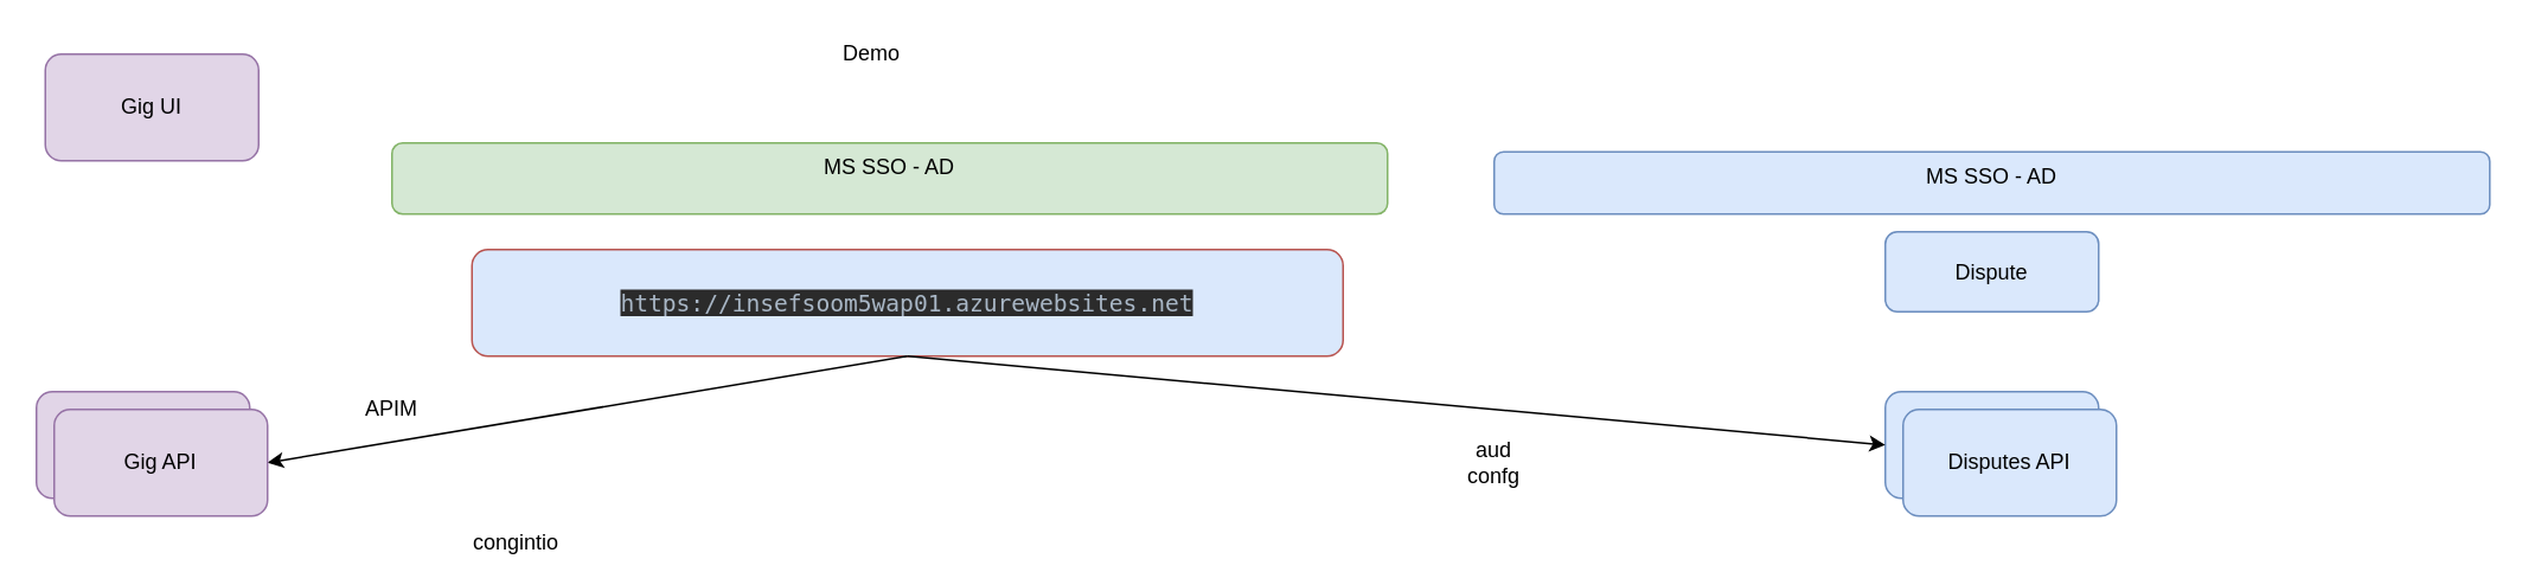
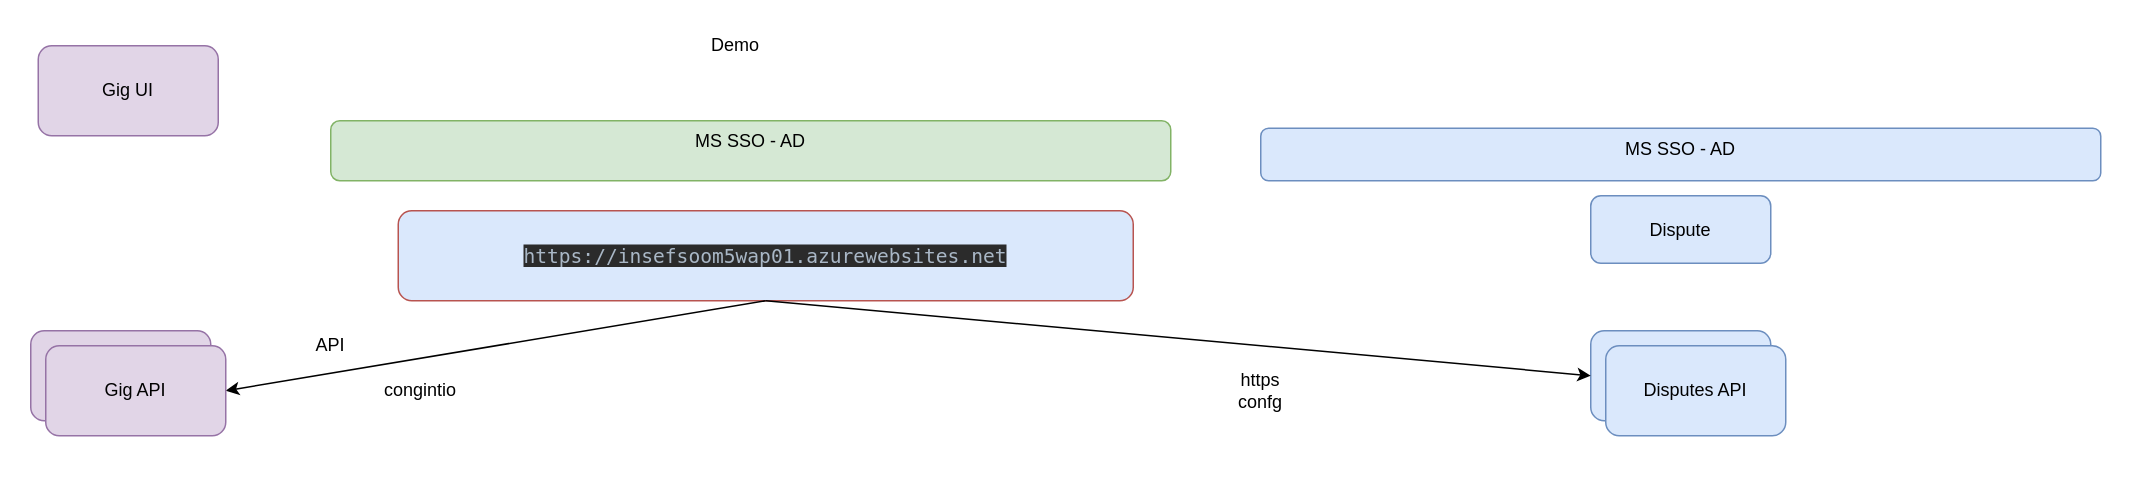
  <mxCell id="0" />
  <mxCell id="1" parent="0" />
  <mxCell id="2" value="MS SSO - AD" style="rounded=1;whiteSpace=wrap;html=1;verticalAlign=top;fillColor=#dae8fc;strokeColor=#6c8ebf;" vertex="1" parent="1"><mxGeometry x="840" y="85" width="560" height="35" as="geometry" /></mxCell>
  <mxCell id="3" value="MS SSO - AD" style="rounded=1;whiteSpace=wrap;html=1;verticalAlign=top;fillColor=#d5e8d4;strokeColor=#82b366;" vertex="1" parent="1"><mxGeometry x="220" y="80" width="560" height="40" as="geometry" /></mxCell>
  <mxCell id="4" value="Gig API" style="rounded=1;whiteSpace=wrap;html=1;fillColor=#e1d5e7;strokeColor=#9673a6;" vertex="1" parent="1"><mxGeometry x="20" y="220" width="120" height="60" as="geometry" /></mxCell>
  <mxCell id="5" value="Disputes API" style="rounded=1;whiteSpace=wrap;html=1;fillColor=#dae8fc;strokeColor=#6c8ebf;" vertex="1" parent="1"><mxGeometry x="1060" y="220" width="120" height="60" as="geometry" /></mxCell>
  <mxCell id="6" value="&lt;pre style=&quot;background-color: #2b2b2b ; color: #a9b7c6 ; font-family: &amp;#34;jetbrains mono&amp;#34; , monospace ; font-size: 9.8pt&quot;&gt;https://insefsoom5wap01.azurewebsites.net&lt;/pre&gt;" style="rounded=1;whiteSpace=wrap;html=1;fillColor=#dae8fc;strokeColor=#b85450;" vertex="1" parent="1"><mxGeometry x="265" y="140" width="490" height="60" as="geometry" /></mxCell>
  <mxCell id="7" value="Dispute" style="rounded=1;whiteSpace=wrap;html=1;fillColor=#dae8fc;strokeColor=#6c8ebf;" vertex="1" parent="1"><mxGeometry x="1060" y="130" width="120" height="45" as="geometry" /></mxCell>
  <mxCell id="8" value="" style="endArrow=classic;html=1;exitX=0.5;exitY=1;exitDx=0;exitDy=0;entryX=0;entryY=0.5;entryDx=0;entryDy=0;" edge="1" parent="1" source="6" target="5"><mxGeometry width="50" height="50" relative="1" as="geometry"><mxPoint x="630" y="160" as="sourcePoint" /><mxPoint x="680" y="110" as="targetPoint" /></mxGeometry></mxCell>
  <mxCell id="9" value="" style="endArrow=classic;html=1;entryX=1;entryY=0.5;entryDx=0;entryDy=0;exitX=0.5;exitY=1;exitDx=0;exitDy=0;" edge="1" parent="1" source="6" target="14"><mxGeometry width="50" height="50" relative="1" as="geometry"><mxPoint x="500" y="230" as="sourcePoint" /><mxPoint x="680" y="110" as="targetPoint" /></mxGeometry></mxCell>
- <mxCell id="10" value="aud confg&lt;br&gt;" style="text;html=1;strokeColor=none;fillColor=none;align=center;verticalAlign=middle;whiteSpace=wrap;rounded=0;" vertex="1" parent="1"><mxGeometry x="820" y="220" width="40" height="80" as="geometry" /></mxCell>
+ <mxCell id="10" value="https confg&lt;br&gt;" style="text;html=1;strokeColor=none;fillColor=none;align=center;verticalAlign=middle;whiteSpace=wrap;rounded=0;" vertex="1" parent="1"><mxGeometry x="820" y="220" width="40" height="80" as="geometry" /></mxCell>
  <mxCell id="11" value="Demo" style="text;html=1;strokeColor=none;fillColor=none;align=center;verticalAlign=middle;whiteSpace=wrap;rounded=0;" vertex="1" parent="1"><mxGeometry x="470" y="20" width="40" height="20" as="geometry" /></mxCell>
  <mxCell id="12" value="Gig UI" style="rounded=1;whiteSpace=wrap;html=1;fillColor=#e1d5e7;strokeColor=#9673a6;" vertex="1" parent="1"><mxGeometry x="25" y="30" width="120" height="60" as="geometry" /></mxCell>
  <mxCell id="13" value="Disputes API" style="rounded=1;whiteSpace=wrap;html=1;fillColor=#dae8fc;strokeColor=#6c8ebf;" vertex="1" parent="1"><mxGeometry x="1070" y="230" width="120" height="60" as="geometry" /></mxCell>
  <mxCell id="14" value="Gig API" style="rounded=1;whiteSpace=wrap;html=1;fillColor=#e1d5e7;strokeColor=#9673a6;" vertex="1" parent="1"><mxGeometry x="30" y="230" width="120" height="60" as="geometry" /></mxCell>
- <mxCell id="15" value="congintio" style="text;html=1;strokeColor=none;fillColor=none;align=center;verticalAlign=middle;whiteSpace=wrap;rounded=0;" vertex="1" parent="1"><mxGeometry x="270" y="295" width="40" height="20" as="geometry" /></mxCell>
- <mxCell id="16" value="APIM" style="text;html=1;strokeColor=none;fillColor=none;align=center;verticalAlign=middle;whiteSpace=wrap;rounded=0;" vertex="1" parent="1"><mxGeometry x="200" y="220" width="40" height="20" as="geometry" /></mxCell>
+ <mxCell id="15" value="congintio" style="text;html=1;strokeColor=none;fillColor=none;align=center;verticalAlign=middle;whiteSpace=wrap;rounded=0;" vertex="1" parent="1"><mxGeometry x="260" y="250" width="40" height="20" as="geometry" /></mxCell>
+ <mxCell id="16" value="API" style="text;html=1;strokeColor=none;fillColor=none;align=center;verticalAlign=middle;whiteSpace=wrap;rounded=0;" vertex="1" parent="1"><mxGeometry x="200" y="220" width="40" height="20" as="geometry" /></mxCell>
